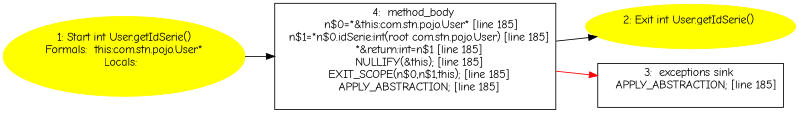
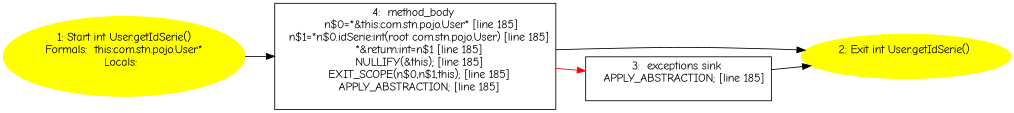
  digraph {
    rankdir=LR
    fontname="Comic Neue"
    node [fontname="Comic Neue"]
    edge [fontname="Comic Neue"]
    n1 [color=yellow label="1: Start int User.getIdSerie()\nFormals:  this:com.stn.pojo.User*\nLocals:  \n  " style=filled]
    n2 [label="4:  method_body \n   n$0=*&this:com.stn.pojo.User* [line 185]\n  n$1=*n$0.idSerie:int(root com.stn.pojo.User) [line 185]\n  *&return:int=n$1 [line 185]\n  NULLIFY(&this); [line 185]\n  EXIT_SCOPE(n$0,n$1,this); [line 185]\n  APPLY_ABSTRACTION; [line 185]\n " shape=box]
    n3 [color=yellow label="2: Exit int User.getIdSerie() \n  " style=filled]
    n4 [label="3:  exceptions sink \n   APPLY_ABSTRACTION; [line 185]\n " shape=box]
    n1 -> n2
    n2 -> n3
    n2 -> n4 [color=red]
+   n4 -> n3
  }
